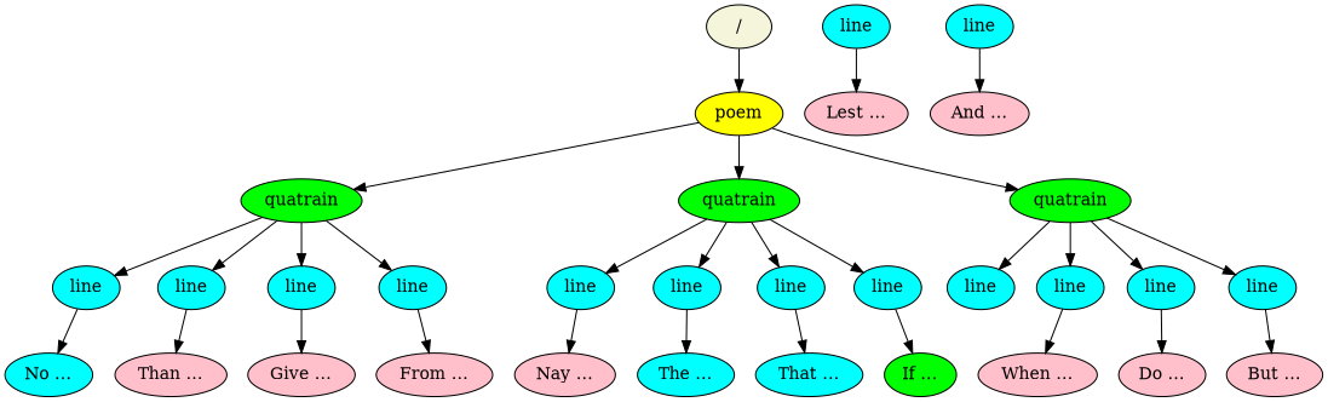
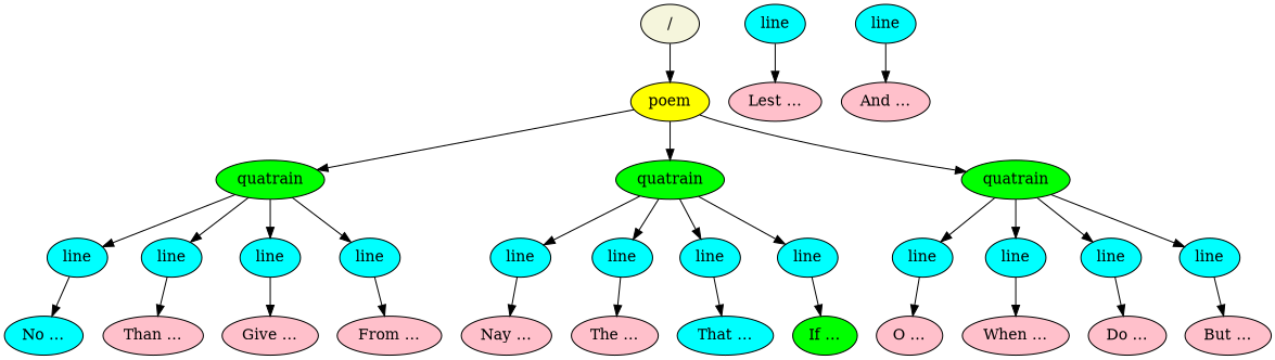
  digraph {
    node [fillcolor=cyan style=filled rank=same]
    n1 [fillcolor=beige label="/" rank=""]
    poem [fillcolor=yellow rank=""]
    n3 [fillcolor=green label=quatrain]
    n4 [fillcolor=green label=quatrain]
    n5 [fillcolor=green label=quatrain]
    n6 [label=line]
    n7 [label=line]
    n8 [label=line]
    n9 [label=line]
    n10 [label=line]
    n11 [label=line]
    n12 [label=line]
    n13 [label=line]
    n14 [label=line]
    n15 [label=line]
    n16 [label=line]
    n17 [label=line]
    n18 [label=line]
    n19 [label=line]
    n20 [label="No …"]
    n21 [fillcolor=pink label="Than …"]
    n22 [fillcolor=pink label="Give …"]
    n23 [fillcolor=pink label="From …"]
    n24 [fillcolor=pink label="Nay …"]
-   n25 [label="The …"]
+   n25 [fillcolor=pink label="The …"]
    n26 [label="That …"]
    n27 [fillcolor=green label="If …"]
+   n28 [fillcolor=pink label="O …"]
    n29 [fillcolor=pink label="When …"]
    n30 [fillcolor=pink label="Do …"]
    n31 [fillcolor=pink label="But …"]
    n32 [fillcolor=pink label="Lest …"]
    n33 [fillcolor=pink label="And …"]
    subgraph sub_1 {
      n1
    }
    subgraph sub_2 {
      poem
    }
    subgraph sub_3 {
      n3
      n4
      n5
    }
    subgraph sub_4 {
      n6
      n7
      n8
      n9
      n10
      n11
      n12
      n13
      n14
      n15
      n16
      n17
      n18
      n19
    }
    subgraph sub_5 {
      n20
      n21
      n22
      n23
      n24
      n25
      n26
      n27
+     n28
      n29
      n30
      n31
      n32
      n33
    }
    n1 -> poem
    poem -> n3
    poem -> n4
    poem -> n5
    n3 -> n6
    n3 -> n7
    n3 -> n8
    n3 -> n9
    n4 -> n10
    n4 -> n11
    n4 -> n12
    n4 -> n13
    n5 -> n14
    n5 -> n15
    n5 -> n16
    n5 -> n17
    n6 -> n20
    n7 -> n21
    n8 -> n22
    n9 -> n23
    n10 -> n24
    n11 -> n25
    n12 -> n26
    n13 -> n27
+   n14 -> n28
    n15 -> n29
    n16 -> n30
    n17 -> n31
    n18 -> n32
    n19 -> n33
  }
